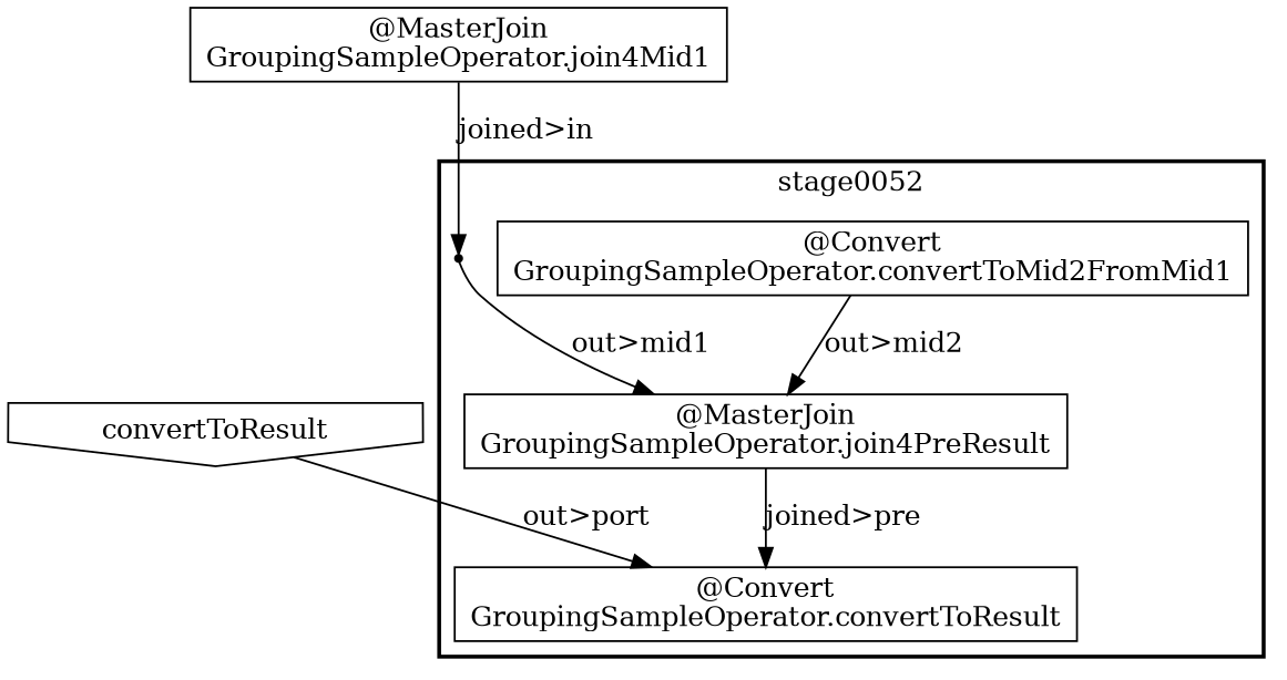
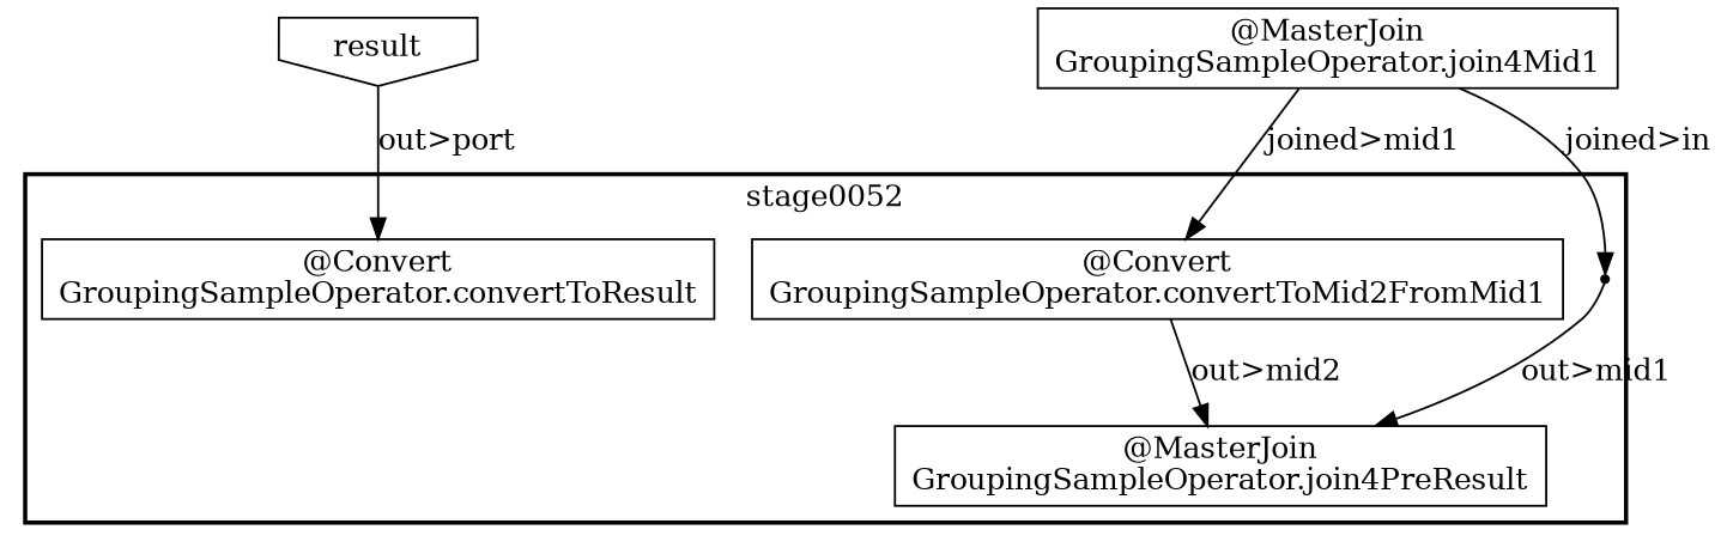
  digraph {
    node [shape=box]
    n1 [label="@Convert\nGroupingSampleOperator.convertToMid2FromMid1"]
    "277d51a5-8040-472d-a5ea-3f2bc4265b19" [shape=point]
    n3 [label="@MasterJoin\nGroupingSampleOperator.join4PreResult"]
    n4 [label="@Convert\nGroupingSampleOperator.convertToResult"]
-   n5 [label=convertToResult shape=invhouse]
+   n5 [label=result shape=invhouse]
    n6 [label="@MasterJoin\nGroupingSampleOperator.join4Mid1"]
    subgraph cluster_1 {
      label=stage0052
      style=bold
      n1
      "277d51a5-8040-472d-a5ea-3f2bc4265b19"
      n3
      n4
    }
    n1 -> n3 [label="out>mid2"]
    "277d51a5-8040-472d-a5ea-3f2bc4265b19" -> n3 [label="out>mid1"]
-   n3 -> n4 [label="joined>pre"]
    n5 -> n4 [label="out>port"]
+   n6 -> n1 [label="joined>mid1"]
    n6 -> "277d51a5-8040-472d-a5ea-3f2bc4265b19" [label="joined>in"]
  }
